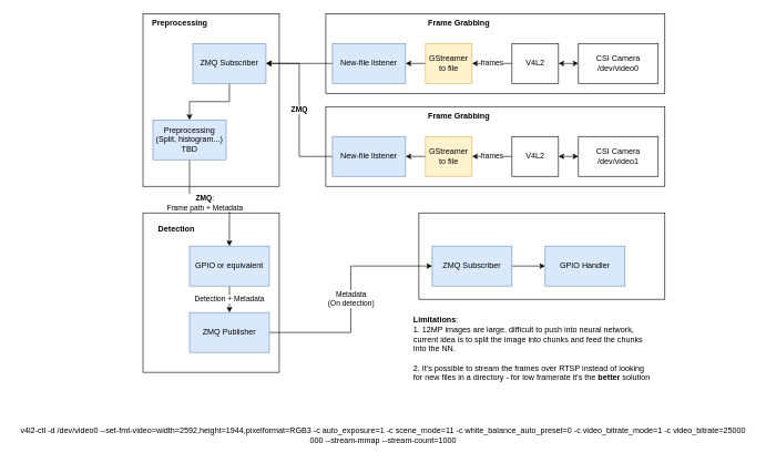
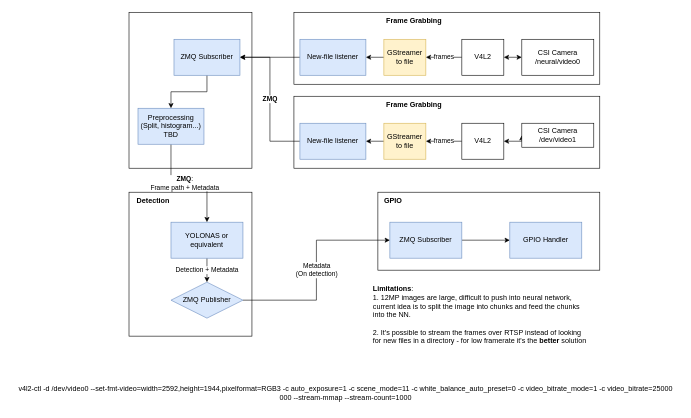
  <mxCell id="0" />
  <mxCell id="1" parent="0" />
  <mxCell id="2" value="" style="rounded=0;whiteSpace=wrap;html=1;" parent="1" vertex="1"><mxGeometry x="214" y="320" width="205" height="240" as="geometry" /></mxCell>
  <mxCell id="3" value="" style="rounded=0;whiteSpace=wrap;html=1;" parent="1" vertex="1"><mxGeometry x="214" y="20" width="205" height="260" as="geometry" /></mxCell>
  <mxCell id="4" value="" style="rounded=0;whiteSpace=wrap;html=1;" parent="1" vertex="1"><mxGeometry x="489" y="20" width="510" height="120" as="geometry" /></mxCell>
  <mxCell id="5" value="frames" style="edgeStyle=orthogonalEdgeStyle;rounded=0;orthogonalLoop=1;jettySize=auto;html=1;exitX=0;exitY=0.5;exitDx=0;exitDy=0;entryX=1;entryY=0.5;entryDx=0;entryDy=0;" parent="1" source="7" target="11" edge="1"><mxGeometry relative="1" as="geometry" /></mxCell>
  <mxCell id="6" style="edgeStyle=orthogonalEdgeStyle;rounded=0;orthogonalLoop=1;jettySize=auto;html=1;exitX=1;exitY=0.5;exitDx=0;exitDy=0;entryX=0;entryY=0.5;entryDx=0;entryDy=0;startArrow=classic;startFill=1;" parent="1" source="7" target="8" edge="1"><mxGeometry relative="1" as="geometry" /></mxCell>
  <mxCell id="7" value="V4L2" style="rounded=0;whiteSpace=wrap;html=1;" parent="1" vertex="1"><mxGeometry x="769" y="65" width="70" height="60" as="geometry" /></mxCell>
- <mxCell id="8" value="CSI Camera&lt;br&gt;/dev/video0" style="rounded=0;whiteSpace=wrap;html=1;" parent="1" vertex="1"><mxGeometry x="869" y="65" width="120" height="60" as="geometry" /></mxCell>
+ <mxCell id="8" value="CSI Camera&lt;br&gt;/neural/video0" style="rounded=0;whiteSpace=wrap;html=1;" parent="1" vertex="1"><mxGeometry x="869" y="65" width="120" height="60" as="geometry" /></mxCell>
  <mxCell id="9" value="Frame Grabbing" style="text;html=1;align=center;verticalAlign=middle;resizable=0;points=[];autosize=1;strokeColor=none;fillColor=none;fontStyle=1" parent="1" vertex="1"><mxGeometry x="629" y="20" width="120" height="30" as="geometry" /></mxCell>
  <mxCell id="10" style="edgeStyle=orthogonalEdgeStyle;rounded=0;orthogonalLoop=1;jettySize=auto;html=1;exitX=0;exitY=0.5;exitDx=0;exitDy=0;entryX=1;entryY=0.5;entryDx=0;entryDy=0;" parent="1" source="11" target="13" edge="1"><mxGeometry relative="1" as="geometry" /></mxCell>
  <mxCell id="11" value="GStreamer&lt;br&gt;to file" style="rounded=0;whiteSpace=wrap;html=1;fillColor=#fff2cc;strokeColor=#d6b656;" parent="1" vertex="1"><mxGeometry x="639" y="65" width="70" height="60" as="geometry" /></mxCell>
  <mxCell id="12" style="edgeStyle=orthogonalEdgeStyle;rounded=0;orthogonalLoop=1;jettySize=auto;html=1;exitX=0;exitY=0.5;exitDx=0;exitDy=0;entryX=1;entryY=0.5;entryDx=0;entryDy=0;" edge="1" parent="1" source="13" target="40"><mxGeometry relative="1" as="geometry" /></mxCell>
  <mxCell id="13" value="New-file listener" style="rounded=0;whiteSpace=wrap;html=1;fillColor=#dae8fc;strokeColor=#6c8ebf;" parent="1" vertex="1"><mxGeometry x="499" y="65" width="110" height="60" as="geometry" /></mxCell>
  <mxCell id="14" value="&lt;b&gt;ZMQ&lt;/b&gt;:&lt;br&gt;Frame path + Metadata" style="edgeStyle=orthogonalEdgeStyle;rounded=0;orthogonalLoop=1;jettySize=auto;html=1;exitX=0.5;exitY=1;exitDx=0;exitDy=0;entryX=0.5;entryY=0;entryDx=0;entryDy=0;" parent="1" source="15" target="19" edge="1"><mxGeometry x="-0.077" relative="1" as="geometry"><mxPoint as="offset" /></mxGeometry></mxCell>
  <mxCell id="15" value="Preprocessing (Split, histogram...)&lt;br&gt;TBD" style="rounded=0;whiteSpace=wrap;html=1;fillColor=#dae8fc;strokeColor=#6c8ebf;" parent="1" vertex="1"><mxGeometry x="229" y="180" width="110" height="60" as="geometry" /></mxCell>
- <mxCell id="16" value="Preprocessing" style="text;html=1;align=center;verticalAlign=middle;resizable=0;points=[];autosize=1;strokeColor=none;fillColor=none;fontStyle=1" parent="1" vertex="1"><mxGeometry x="214" y="20" width="110" height="30" as="geometry" /></mxCell>
- <mxCell id="17" value="Detection" style="text;html=1;align=center;verticalAlign=middle;resizable=0;points=[];autosize=1;strokeColor=none;fillColor=none;fontStyle=1" parent="1" vertex="1"><mxGeometry x="224" y="330" width="80" height="30" as="geometry" /></mxCell>
+ <mxCell id="17" value="Detection" style="text;html=1;align=center;verticalAlign=middle;resizable=0;points=[];autosize=1;strokeColor=none;fillColor=none;fontStyle=1" parent="1" vertex="1"><mxGeometry x="214" y="320" width="80" height="30" as="geometry" /></mxCell>
  <mxCell id="18" value="Detection + Metadata" style="edgeStyle=orthogonalEdgeStyle;rounded=0;orthogonalLoop=1;jettySize=auto;html=1;exitX=0.5;exitY=1;exitDx=0;exitDy=0;entryX=0.5;entryY=0;entryDx=0;entryDy=0;" parent="1" source="19" target="24" edge="1"><mxGeometry relative="1" as="geometry" /></mxCell>
- <mxCell id="19" value="GPIO or equivalent" style="rounded=0;whiteSpace=wrap;html=1;fillColor=#dae8fc;strokeColor=#6c8ebf;" parent="1" vertex="1"><mxGeometry x="284" y="370" width="120" height="60" as="geometry" /></mxCell>
+ <mxCell id="19" value="YOLONAS or equivalent" style="rounded=0;whiteSpace=wrap;html=1;fillColor=#dae8fc;strokeColor=#6c8ebf;" parent="1" vertex="1"><mxGeometry x="284" y="370" width="120" height="60" as="geometry" /></mxCell>
  <mxCell id="20" value="" style="rounded=0;whiteSpace=wrap;html=1;" parent="1" vertex="1"><mxGeometry x="629" y="320" width="370" height="130" as="geometry" /></mxCell>
  <mxCell id="21" style="edgeStyle=orthogonalEdgeStyle;rounded=0;orthogonalLoop=1;jettySize=auto;html=1;exitX=1;exitY=0.5;exitDx=0;exitDy=0;entryX=0;entryY=0.5;entryDx=0;entryDy=0;" parent="1" source="22" target="26" edge="1"><mxGeometry relative="1" as="geometry" /></mxCell>
  <mxCell id="22" value="ZMQ Subscriber" style="rounded=0;whiteSpace=wrap;html=1;fillColor=#dae8fc;strokeColor=#6c8ebf;" parent="1" vertex="1"><mxGeometry x="649" y="370" width="120" height="60" as="geometry" /></mxCell>
  <mxCell id="23" value="Metadata&lt;br&gt;(On detection)" style="edgeStyle=orthogonalEdgeStyle;rounded=0;orthogonalLoop=1;jettySize=auto;html=1;exitX=1;exitY=0.5;exitDx=0;exitDy=0;entryX=0;entryY=0.5;entryDx=0;entryDy=0;" parent="1" source="24" target="22" edge="1"><mxGeometry relative="1" as="geometry" /></mxCell>
- <mxCell id="24" value="ZMQ Publisher" style="rounded=0;whiteSpace=wrap;html=1;fillColor=#dae8fc;strokeColor=#6c8ebf;" parent="1" vertex="1"><mxGeometry x="284" y="470" width="120" height="60" as="geometry" /></mxCell>
- <mxCell id="26" value="GPIO Handler" style="rounded=0;whiteSpace=wrap;html=1;fillColor=#dae8fc;strokeColor=#6c8ebf;" parent="1" vertex="1"><mxGeometry x="819" y="370" width="120" height="60" as="geometry" /></mxCell>
+ <mxCell id="24" value="ZMQ Publisher" style="rhombus;whiteSpace=wrap;html=1;fillColor=#dae8fc;strokeColor=#6c8ebf;" parent="1" vertex="1"><mxGeometry x="284" y="470" width="120" height="60" as="geometry" /></mxCell>
+ <mxCell id="25" value="GPIO" style="text;html=1;align=center;verticalAlign=middle;resizable=0;points=[];autosize=1;strokeColor=none;fillColor=none;fontStyle=1" parent="1" vertex="1"><mxGeometry x="629" y="320" width="50" height="30" as="geometry" /></mxCell>
+ <mxCell id="26" value="GPIO Handler" style="rounded=0;whiteSpace=wrap;html=1;fillColor=#dae8fc;strokeColor=#6c8ebf;" parent="1" vertex="1"><mxGeometry x="849" y="370" width="120" height="60" as="geometry" /></mxCell>
  <mxCell id="27" value="&lt;b&gt;Limitations&lt;/b&gt;:&lt;br&gt;1. 12MP images are large, difficult to push into neural network,&lt;br&gt;current idea is to split the image into chunks and feed the chunks&lt;br&gt;into the NN.&lt;br&gt;&lt;br&gt;2. It's possible to stream the frames over RTSP instead of looking&lt;br&gt;for new files in a directory - for low framerate it's the &lt;b&gt;better &lt;/b&gt;solution" style="text;html=1;align=left;verticalAlign=middle;resizable=0;points=[];autosize=1;strokeColor=none;fillColor=none;" parent="1" vertex="1"><mxGeometry x="619" y="470" width="380" height="110" as="geometry" /></mxCell>
  <mxCell id="28" value="&lt;div&gt;v4l2-ctl -d /dev/video0 --set-fmt-video=width=2592,height=1944,pixelformat=RGB3 -c auto_exposure=1 -c scene_mode=11 -c white_balance_auto_preset=0 -c video_bitrate_mode=1 -c video_bitrate=25000&lt;/div&gt;&lt;div&gt;000 --stream-mmap --stream-count=1000&lt;/div&gt;" style="text;html=1;align=center;verticalAlign=middle;resizable=0;points=[];autosize=1;strokeColor=none;fillColor=none;" parent="1" vertex="1"><mxGeometry x="20" y="634" width="1109" height="41" as="geometry" /></mxCell>
  <mxCell id="29" value="" style="rounded=0;whiteSpace=wrap;html=1;" vertex="1" parent="1"><mxGeometry x="489" y="160" width="510" height="120" as="geometry" /></mxCell>
  <mxCell id="30" value="frames" style="edgeStyle=orthogonalEdgeStyle;rounded=0;orthogonalLoop=1;jettySize=auto;html=1;exitX=0;exitY=0.5;exitDx=0;exitDy=0;entryX=1;entryY=0.5;entryDx=0;entryDy=0;" edge="1" parent="1" source="32" target="36"><mxGeometry relative="1" as="geometry" /></mxCell>
  <mxCell id="31" style="edgeStyle=orthogonalEdgeStyle;rounded=0;orthogonalLoop=1;jettySize=auto;html=1;exitX=1;exitY=0.5;exitDx=0;exitDy=0;entryX=0;entryY=0.5;entryDx=0;entryDy=0;startArrow=classic;startFill=1;" edge="1" parent="1" source="32" target="33"><mxGeometry relative="1" as="geometry" /></mxCell>
  <mxCell id="32" value="V4L2" style="rounded=0;whiteSpace=wrap;html=1;" vertex="1" parent="1"><mxGeometry x="769" y="205" width="70" height="60" as="geometry" /></mxCell>
- <mxCell id="33" value="CSI Camera&lt;br&gt;/dev/video1" style="rounded=0;whiteSpace=wrap;html=1;" vertex="1" parent="1"><mxGeometry x="869" y="205" width="120" height="60" as="geometry" /></mxCell>
+ <mxCell id="33" value="CSI Camera&lt;br&gt;/dev/video1" style="rounded=0;whiteSpace=wrap;html=1;" vertex="1" parent="1"><mxGeometry x="869" y="205" width="120" height="40" as="geometry" /></mxCell>
  <mxCell id="34" value="Frame Grabbing" style="text;html=1;align=center;verticalAlign=middle;resizable=0;points=[];autosize=1;strokeColor=none;fillColor=none;fontStyle=1" vertex="1" parent="1"><mxGeometry x="629" y="160" width="120" height="30" as="geometry" /></mxCell>
  <mxCell id="35" style="edgeStyle=orthogonalEdgeStyle;rounded=0;orthogonalLoop=1;jettySize=auto;html=1;exitX=0;exitY=0.5;exitDx=0;exitDy=0;entryX=1;entryY=0.5;entryDx=0;entryDy=0;" edge="1" parent="1" source="36" target="38"><mxGeometry relative="1" as="geometry" /></mxCell>
  <mxCell id="36" value="GStreamer&lt;br&gt;to file" style="rounded=0;whiteSpace=wrap;html=1;fillColor=#fff2cc;strokeColor=#d6b656;" vertex="1" parent="1"><mxGeometry x="639" y="205" width="70" height="60" as="geometry" /></mxCell>
  <mxCell id="37" value="ZMQ" style="edgeStyle=orthogonalEdgeStyle;rounded=0;orthogonalLoop=1;jettySize=auto;html=1;exitX=0;exitY=0.5;exitDx=0;exitDy=0;entryX=1;entryY=0.5;entryDx=0;entryDy=0;fontStyle=1" edge="1" parent="1" source="38" target="40"><mxGeometry relative="1" as="geometry" /></mxCell>
  <mxCell id="38" value="New-file listener" style="rounded=0;whiteSpace=wrap;html=1;fillColor=#dae8fc;strokeColor=#6c8ebf;" vertex="1" parent="1"><mxGeometry x="499" y="205" width="110" height="60" as="geometry" /></mxCell>
  <mxCell id="39" style="edgeStyle=orthogonalEdgeStyle;rounded=0;orthogonalLoop=1;jettySize=auto;html=1;exitX=0.5;exitY=1;exitDx=0;exitDy=0;entryX=0.5;entryY=0;entryDx=0;entryDy=0;" edge="1" parent="1" source="40" target="15"><mxGeometry relative="1" as="geometry" /></mxCell>
  <mxCell id="40" value="ZMQ Subscriber" style="rounded=0;whiteSpace=wrap;html=1;fillColor=#dae8fc;strokeColor=#6c8ebf;" vertex="1" parent="1"><mxGeometry x="289" y="65" width="110" height="60" as="geometry" /></mxCell>
